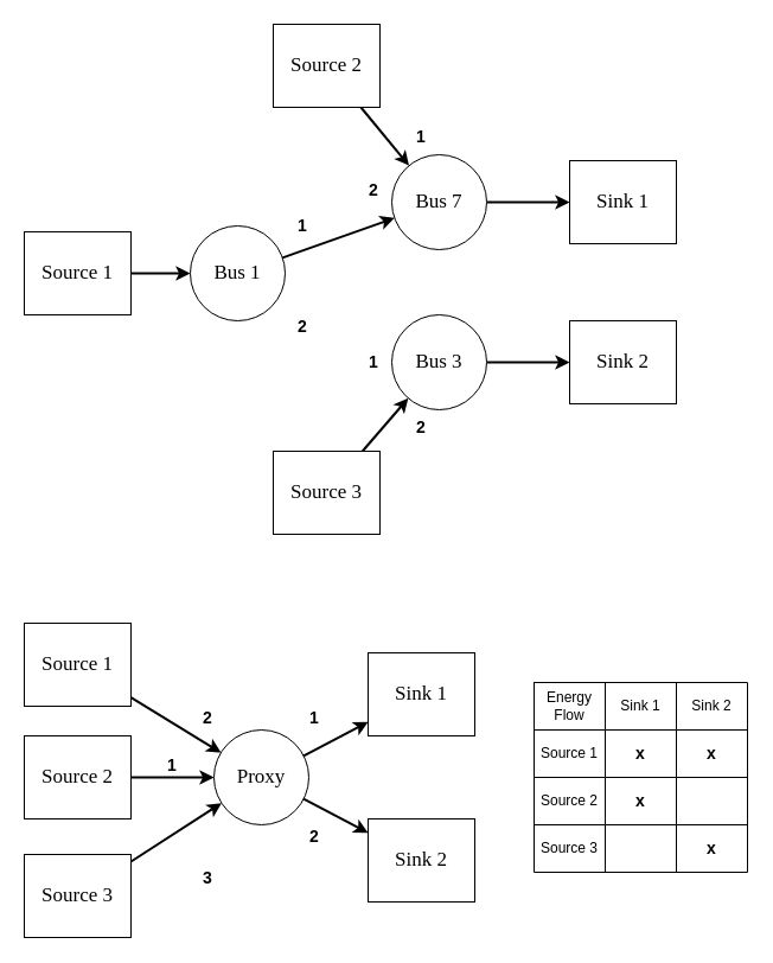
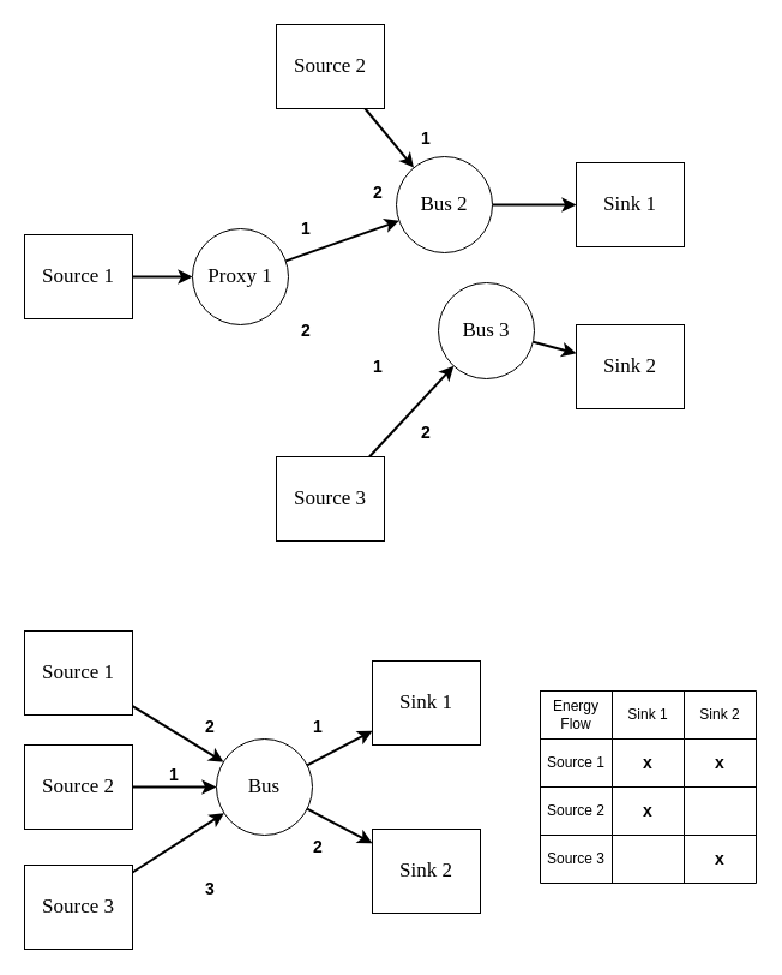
  <mxCell id="0" />
  <mxCell id="1" parent="0" />
  <mxCell id="2" style="rounded=0;orthogonalLoop=1;jettySize=auto;html=1;strokeWidth=2;" edge="1" parent="1" source="3" target="5"><mxGeometry relative="1" as="geometry" /></mxCell>
  <mxCell id="3" value="Source 1" style="rounded=0;whiteSpace=wrap;html=1;fontFamily=Times New Roman;fontSize=17;" parent="1" vertex="1"><mxGeometry x="20" y="195" width="90" height="70" as="geometry" /></mxCell>
  <mxCell id="4" style="rounded=0;orthogonalLoop=1;jettySize=auto;html=1;strokeWidth=2;" edge="1" parent="1" source="5" target="8"><mxGeometry relative="1" as="geometry" /></mxCell>
- <mxCell id="5" value="Bus 1" style="ellipse;whiteSpace=wrap;html=1;fontFamily=Times New Roman;fontSize=17;" parent="1" vertex="1"><mxGeometry x="160" y="190" width="80" height="80" as="geometry" /></mxCell>
+ <mxCell id="5" value="Proxy 1" style="ellipse;whiteSpace=wrap;html=1;fontFamily=Times New Roman;fontSize=17;" parent="1" vertex="1"><mxGeometry x="160" y="190" width="80" height="80" as="geometry" /></mxCell>
  <mxCell id="6" value="Sink 1" style="rounded=0;whiteSpace=wrap;html=1;fontFamily=Times New Roman;fontSize=17;" parent="1" vertex="1"><mxGeometry x="480" y="135" width="90" height="70" as="geometry" /></mxCell>
  <mxCell id="7" style="rounded=0;orthogonalLoop=1;jettySize=auto;html=1;strokeWidth=2;" edge="1" parent="1" source="8" target="6"><mxGeometry relative="1" as="geometry" /></mxCell>
- <mxCell id="8" value="Bus 7" style="ellipse;whiteSpace=wrap;html=1;fontFamily=Times New Roman;fontSize=17;" vertex="1" parent="1"><mxGeometry x="330" y="130" width="80" height="80" as="geometry" /></mxCell>
+ <mxCell id="8" value="Bus 2" style="ellipse;whiteSpace=wrap;html=1;fontFamily=Times New Roman;fontSize=17;" vertex="1" parent="1"><mxGeometry x="330" y="130" width="80" height="80" as="geometry" /></mxCell>
  <mxCell id="9" value="Sink 2" style="rounded=0;whiteSpace=wrap;html=1;fontFamily=Times New Roman;fontSize=17;" vertex="1" parent="1"><mxGeometry x="480" y="270" width="90" height="70" as="geometry" /></mxCell>
  <mxCell id="10" style="rounded=0;orthogonalLoop=1;jettySize=auto;html=1;strokeWidth=2;" edge="1" parent="1" source="11" target="9"><mxGeometry relative="1" as="geometry" /></mxCell>
- <mxCell id="11" value="Bus 3" style="ellipse;whiteSpace=wrap;html=1;fontFamily=Times New Roman;fontSize=17;" vertex="1" parent="1"><mxGeometry x="330" y="265" width="80" height="80" as="geometry" /></mxCell>
+ <mxCell id="11" value="Bus 3" style="ellipse;whiteSpace=wrap;html=1;fontFamily=Times New Roman;fontSize=17;" vertex="1" parent="1"><mxGeometry x="365" y="235" width="80" height="80" as="geometry" /></mxCell>
  <mxCell id="12" style="rounded=0;orthogonalLoop=1;jettySize=auto;html=1;strokeWidth=2;" edge="1" parent="1" source="13" target="8"><mxGeometry relative="1" as="geometry" /></mxCell>
  <mxCell id="13" value="Source 2" style="rounded=0;whiteSpace=wrap;html=1;fontFamily=Times New Roman;fontSize=17;" vertex="1" parent="1"><mxGeometry x="230" y="20" width="90" height="70" as="geometry" /></mxCell>
  <mxCell id="14" style="rounded=0;orthogonalLoop=1;jettySize=auto;html=1;strokeWidth=2;" edge="1" parent="1" source="15" target="11"><mxGeometry relative="1" as="geometry" /></mxCell>
  <mxCell id="15" value="Source 3" style="rounded=0;whiteSpace=wrap;html=1;fontFamily=Times New Roman;fontSize=17;" vertex="1" parent="1"><mxGeometry x="230" y="380" width="90" height="70" as="geometry" /></mxCell>
  <mxCell id="16" value="2" style="text;html=1;strokeColor=none;fillColor=none;align=center;verticalAlign=middle;whiteSpace=wrap;rounded=0;fontStyle=1;fontSize=14;" vertex="1" parent="1"><mxGeometry x="240" y="260" width="30" height="30" as="geometry" /></mxCell>
  <mxCell id="17" value="1" style="text;html=1;strokeColor=none;fillColor=none;align=center;verticalAlign=middle;whiteSpace=wrap;rounded=0;fontStyle=1;fontSize=14;" vertex="1" parent="1"><mxGeometry x="240" y="175" width="30" height="30" as="geometry" /></mxCell>
  <mxCell id="18" value="2" style="text;html=1;strokeColor=none;fillColor=none;align=center;verticalAlign=middle;whiteSpace=wrap;rounded=0;fontStyle=1;fontSize=14;" vertex="1" parent="1"><mxGeometry x="340" y="345" width="30" height="30" as="geometry" /></mxCell>
  <mxCell id="19" value="1" style="text;html=1;strokeColor=none;fillColor=none;align=center;verticalAlign=middle;whiteSpace=wrap;rounded=0;fontStyle=1;fontSize=14;" vertex="1" parent="1"><mxGeometry x="300" y="290" width="30" height="30" as="geometry" /></mxCell>
  <mxCell id="20" value="1" style="text;html=1;strokeColor=none;fillColor=none;align=center;verticalAlign=middle;whiteSpace=wrap;rounded=0;fontStyle=1;fontSize=14;" vertex="1" parent="1"><mxGeometry x="340" y="100" width="30" height="30" as="geometry" /></mxCell>
  <mxCell id="21" value="2" style="text;html=1;strokeColor=none;fillColor=none;align=center;verticalAlign=middle;whiteSpace=wrap;rounded=0;fontStyle=1;fontSize=14;" vertex="1" parent="1"><mxGeometry x="300" y="145" width="30" height="30" as="geometry" /></mxCell>
  <mxCell id="22" style="rounded=0;orthogonalLoop=1;jettySize=auto;html=1;strokeWidth=2;" edge="1" parent="1" source="24" target="31"><mxGeometry relative="1" as="geometry" /></mxCell>
  <mxCell id="23" style="rounded=0;orthogonalLoop=1;jettySize=auto;html=1;strokeWidth=2;" edge="1" parent="1" source="24" target="32"><mxGeometry relative="1" as="geometry" /></mxCell>
- <mxCell id="24" value="Proxy" style="ellipse;whiteSpace=wrap;html=1;fontFamily=Times New Roman;fontSize=17;" vertex="1" parent="1"><mxGeometry x="180" y="615" width="80" height="80" as="geometry" /></mxCell>
+ <mxCell id="24" value="Bus" style="ellipse;whiteSpace=wrap;html=1;fontFamily=Times New Roman;fontSize=17;" vertex="1" parent="1"><mxGeometry x="180" y="615" width="80" height="80" as="geometry" /></mxCell>
  <mxCell id="25" style="rounded=0;orthogonalLoop=1;jettySize=auto;html=1;strokeWidth=2;" edge="1" parent="1" source="26" target="24"><mxGeometry relative="1" as="geometry" /></mxCell>
  <mxCell id="26" value="Source 1" style="rounded=0;whiteSpace=wrap;html=1;fontFamily=Times New Roman;fontSize=17;" vertex="1" parent="1"><mxGeometry x="20" y="525" width="90" height="70" as="geometry" /></mxCell>
  <mxCell id="27" style="rounded=0;orthogonalLoop=1;jettySize=auto;html=1;strokeWidth=2;" edge="1" parent="1" source="28" target="24"><mxGeometry relative="1" as="geometry" /></mxCell>
  <mxCell id="28" value="Source 2" style="rounded=0;whiteSpace=wrap;html=1;fontFamily=Times New Roman;fontSize=17;" vertex="1" parent="1"><mxGeometry x="20" y="620" width="90" height="70" as="geometry" /></mxCell>
  <mxCell id="29" style="rounded=0;orthogonalLoop=1;jettySize=auto;html=1;strokeWidth=2;" edge="1" parent="1" source="30" target="24"><mxGeometry relative="1" as="geometry" /></mxCell>
  <mxCell id="30" value="Source 3" style="rounded=0;whiteSpace=wrap;html=1;fontFamily=Times New Roman;fontSize=17;" vertex="1" parent="1"><mxGeometry x="20" y="720" width="90" height="70" as="geometry" /></mxCell>
  <mxCell id="31" value="Sink 1" style="rounded=0;whiteSpace=wrap;html=1;fontFamily=Times New Roman;fontSize=17;" vertex="1" parent="1"><mxGeometry x="310" y="550" width="90" height="70" as="geometry" /></mxCell>
  <mxCell id="32" value="Sink 2" style="rounded=0;whiteSpace=wrap;html=1;fontFamily=Times New Roman;fontSize=17;" vertex="1" parent="1"><mxGeometry x="310" y="690" width="90" height="70" as="geometry" /></mxCell>
  <mxCell id="33" value="" style="shape=table;startSize=0;container=1;collapsible=0;childLayout=tableLayout;fontSize=12;" vertex="1" parent="1"><mxGeometry x="450" y="575" width="180" height="160" as="geometry" /></mxCell>
  <mxCell id="34" value="" style="shape=tableRow;horizontal=0;startSize=0;swimlaneHead=0;swimlaneBody=0;strokeColor=inherit;top=0;left=0;bottom=0;right=0;collapsible=0;dropTarget=0;fillColor=none;points=[[0,0.5],[1,0.5]];portConstraint=eastwest;" vertex="1" parent="33"><mxGeometry width="180" height="40" as="geometry" /></mxCell>
  <mxCell id="35" value="Energy&lt;br&gt;Flow" style="shape=partialRectangle;html=1;whiteSpace=wrap;connectable=0;strokeColor=inherit;overflow=hidden;fillColor=none;top=0;left=0;bottom=0;right=0;pointerEvents=1;" vertex="1" parent="34"><mxGeometry width="60" height="40" as="geometry"><mxRectangle width="60" height="40" as="alternateBounds" /></mxGeometry></mxCell>
  <mxCell id="36" value="Sink 1" style="shape=partialRectangle;html=1;whiteSpace=wrap;connectable=0;strokeColor=inherit;overflow=hidden;fillColor=none;top=0;left=0;bottom=0;right=0;pointerEvents=1;" vertex="1" parent="34"><mxGeometry x="60" width="60" height="40" as="geometry"><mxRectangle width="60" height="40" as="alternateBounds" /></mxGeometry></mxCell>
  <mxCell id="37" value="Sink 2" style="shape=partialRectangle;html=1;whiteSpace=wrap;connectable=0;strokeColor=inherit;overflow=hidden;fillColor=none;top=0;left=0;bottom=0;right=0;pointerEvents=1;" vertex="1" parent="34"><mxGeometry x="120" width="60" height="40" as="geometry"><mxRectangle width="60" height="40" as="alternateBounds" /></mxGeometry></mxCell>
  <mxCell id="38" value="" style="shape=tableRow;horizontal=0;startSize=0;swimlaneHead=0;swimlaneBody=0;strokeColor=inherit;top=0;left=0;bottom=0;right=0;collapsible=0;dropTarget=0;fillColor=none;points=[[0,0.5],[1,0.5]];portConstraint=eastwest;" vertex="1" parent="33"><mxGeometry y="40" width="180" height="40" as="geometry" /></mxCell>
  <mxCell id="39" value="Source 1" style="shape=partialRectangle;html=1;whiteSpace=wrap;connectable=0;strokeColor=inherit;overflow=hidden;fillColor=none;top=0;left=0;bottom=0;right=0;pointerEvents=1;" vertex="1" parent="38"><mxGeometry width="60" height="40" as="geometry"><mxRectangle width="60" height="40" as="alternateBounds" /></mxGeometry></mxCell>
  <mxCell id="40" value="x" style="shape=partialRectangle;html=1;whiteSpace=wrap;connectable=0;strokeColor=inherit;overflow=hidden;fillColor=none;top=0;left=0;bottom=0;right=0;pointerEvents=1;fontStyle=1;fontSize=14;" vertex="1" parent="38"><mxGeometry x="60" width="60" height="40" as="geometry"><mxRectangle width="60" height="40" as="alternateBounds" /></mxGeometry></mxCell>
  <mxCell id="41" value="x" style="shape=partialRectangle;html=1;whiteSpace=wrap;connectable=0;strokeColor=inherit;overflow=hidden;fillColor=none;top=0;left=0;bottom=0;right=0;pointerEvents=1;fontStyle=1;fontSize=14;" vertex="1" parent="38"><mxGeometry x="120" width="60" height="40" as="geometry"><mxRectangle width="60" height="40" as="alternateBounds" /></mxGeometry></mxCell>
  <mxCell id="42" value="" style="shape=tableRow;horizontal=0;startSize=0;swimlaneHead=0;swimlaneBody=0;strokeColor=inherit;top=0;left=0;bottom=0;right=0;collapsible=0;dropTarget=0;fillColor=none;points=[[0,0.5],[1,0.5]];portConstraint=eastwest;" vertex="1" parent="33"><mxGeometry y="80" width="180" height="40" as="geometry" /></mxCell>
  <mxCell id="43" value="Source 2" style="shape=partialRectangle;html=1;whiteSpace=wrap;connectable=0;strokeColor=inherit;overflow=hidden;fillColor=none;top=0;left=0;bottom=0;right=0;pointerEvents=1;" vertex="1" parent="42"><mxGeometry width="60" height="40" as="geometry"><mxRectangle width="60" height="40" as="alternateBounds" /></mxGeometry></mxCell>
  <mxCell id="44" value="x" style="shape=partialRectangle;html=1;whiteSpace=wrap;connectable=0;strokeColor=inherit;overflow=hidden;fillColor=none;top=0;left=0;bottom=0;right=0;pointerEvents=1;fontStyle=1;fontSize=14;" vertex="1" parent="42"><mxGeometry x="60" width="60" height="40" as="geometry"><mxRectangle width="60" height="40" as="alternateBounds" /></mxGeometry></mxCell>
  <mxCell id="45" value="" style="shape=partialRectangle;html=1;whiteSpace=wrap;connectable=0;strokeColor=inherit;overflow=hidden;fillColor=none;top=0;left=0;bottom=0;right=0;pointerEvents=1;" vertex="1" parent="42"><mxGeometry x="120" width="60" height="40" as="geometry"><mxRectangle width="60" height="40" as="alternateBounds" /></mxGeometry></mxCell>
  <mxCell id="46" value="" style="shape=tableRow;horizontal=0;startSize=0;swimlaneHead=0;swimlaneBody=0;strokeColor=inherit;top=0;left=0;bottom=0;right=0;collapsible=0;dropTarget=0;fillColor=none;points=[[0,0.5],[1,0.5]];portConstraint=eastwest;" vertex="1" parent="33"><mxGeometry y="120" width="180" height="40" as="geometry" /></mxCell>
  <mxCell id="47" value="Source 3" style="shape=partialRectangle;html=1;whiteSpace=wrap;connectable=0;strokeColor=inherit;overflow=hidden;fillColor=none;top=0;left=0;bottom=0;right=0;pointerEvents=1;" vertex="1" parent="46"><mxGeometry width="60" height="40" as="geometry"><mxRectangle width="60" height="40" as="alternateBounds" /></mxGeometry></mxCell>
  <mxCell id="48" value="" style="shape=partialRectangle;html=1;whiteSpace=wrap;connectable=0;strokeColor=inherit;overflow=hidden;fillColor=none;top=0;left=0;bottom=0;right=0;pointerEvents=1;" vertex="1" parent="46"><mxGeometry x="60" width="60" height="40" as="geometry"><mxRectangle width="60" height="40" as="alternateBounds" /></mxGeometry></mxCell>
  <mxCell id="49" value="x" style="shape=partialRectangle;html=1;whiteSpace=wrap;connectable=0;strokeColor=inherit;overflow=hidden;fillColor=none;top=0;left=0;bottom=0;right=0;pointerEvents=1;fontStyle=1;fontSize=14;" vertex="1" parent="46"><mxGeometry x="120" width="60" height="40" as="geometry"><mxRectangle width="60" height="40" as="alternateBounds" /></mxGeometry></mxCell>
  <mxCell id="50" value="2" style="text;html=1;strokeColor=none;fillColor=none;align=center;verticalAlign=middle;whiteSpace=wrap;rounded=0;fontStyle=1;fontSize=14;" vertex="1" parent="1"><mxGeometry x="160" y="590" width="30" height="30" as="geometry" /></mxCell>
  <mxCell id="51" value="1" style="text;html=1;strokeColor=none;fillColor=none;align=center;verticalAlign=middle;whiteSpace=wrap;rounded=0;fontStyle=1;fontSize=14;" vertex="1" parent="1"><mxGeometry x="130" y="630" width="30" height="30" as="geometry" /></mxCell>
  <mxCell id="52" value="3" style="text;html=1;strokeColor=none;fillColor=none;align=center;verticalAlign=middle;whiteSpace=wrap;rounded=0;fontStyle=1;fontSize=14;" vertex="1" parent="1"><mxGeometry x="160" y="725" width="30" height="30" as="geometry" /></mxCell>
  <mxCell id="53" value="2" style="text;html=1;strokeColor=none;fillColor=none;align=center;verticalAlign=middle;whiteSpace=wrap;rounded=0;fontStyle=1;fontSize=14;" vertex="1" parent="1"><mxGeometry x="250" y="690" width="30" height="30" as="geometry" /></mxCell>
  <mxCell id="54" value="1" style="text;html=1;strokeColor=none;fillColor=none;align=center;verticalAlign=middle;whiteSpace=wrap;rounded=0;fontStyle=1;fontSize=14;" vertex="1" parent="1"><mxGeometry x="250" y="590" width="30" height="30" as="geometry" /></mxCell>
